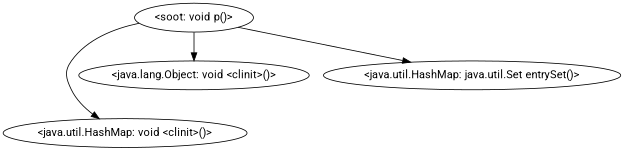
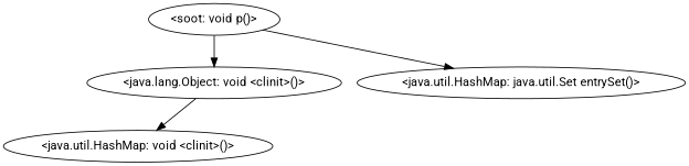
  digraph {
    fontname=Roboto
    node [fontname=Roboto]
    edge [fontname=Roboto]
    "<soot: void p()>"
    "<java.util.HashMap: void <clinit>()>"
    "<java.lang.Object: void <clinit>()>"
    "<java.util.HashMap: java.util.Set entrySet()>"
-   "<soot: void p()>" -> "<java.util.HashMap: void <clinit>()>"
+   "<java.lang.Object: void <clinit>()>" -> "<java.util.HashMap: void <clinit>()>"
    "<soot: void p()>" -> "<java.lang.Object: void <clinit>()>"
    "<soot: void p()>" -> "<java.util.HashMap: java.util.Set entrySet()>"
  }
